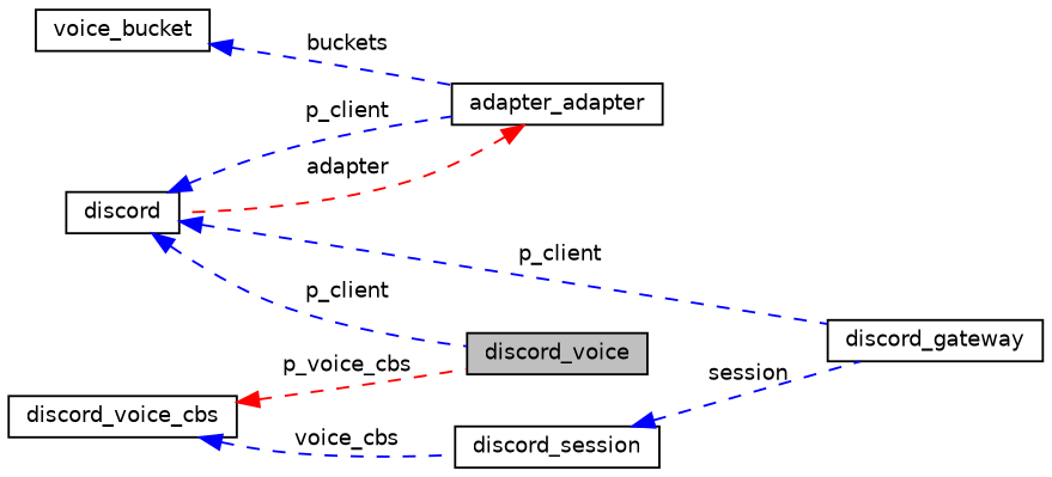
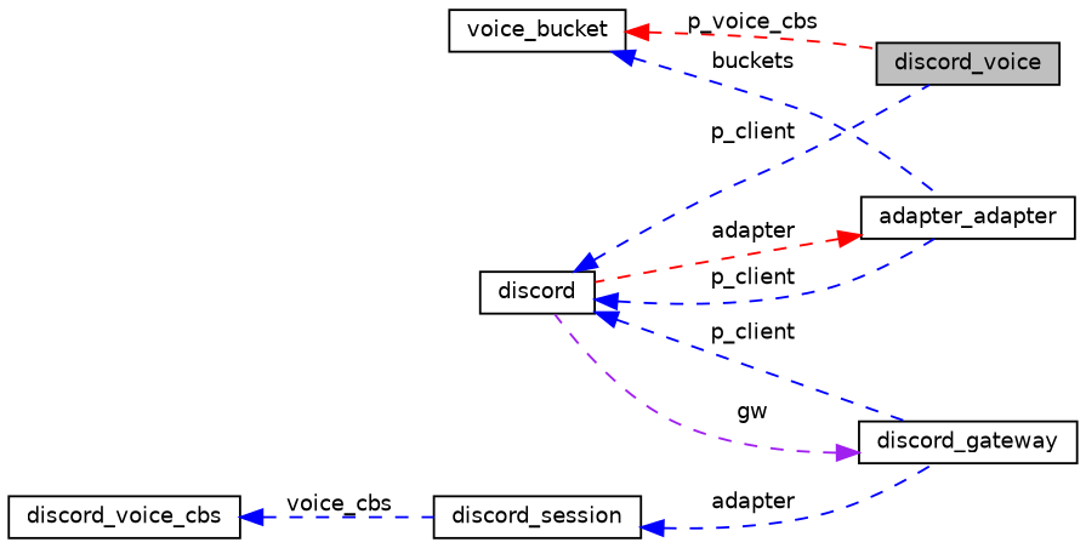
  digraph {
    rankdir=LR
    node [color=black fillcolor=white fontname=Helvetica fontsize=10 shape=record style=filled]
    edge [color=blue dir=back fontname=Helvetica fontsize=10 labelfontname=Helvetica labelfontsize=10 style=dashed]
    n1 [fillcolor=grey75 fontcolor=black height=0.2 label=discord_voice width=0.4]
    n2 [height=0.2 label=discord width=0.4]
    n3 [height=0.2 label=adapter_adapter width=0.4]
    n4 [height=0.2 label=discord_gateway width=0.4]
    n5 [height=0.2 label=discord_voice_cbs width=0.4]
    n6 [height=0.2 label=discord_session width=0.4]
    n7 [height=0.2 label=voice_bucket width=0.4]
    n2 -> n1 [label=" p_client"]
    n2 -> n3 [label=" p_client"]
    n2 -> n4 [label=" p_client"]
    n3 -> n2 [color=red label=" adapter"]
-   n5 -> n1 [color=red label=" p_voice_cbs"]
+   n4 -> n2 [color=purple label=" gw"]
+   n7 -> n1 [color=red label=" p_voice_cbs"]
    n5 -> n6 [label=" voice_cbs"]
-   n6 -> n4 [label=" session"]
+   n6 -> n4 [label=" adapter"]
    n7 -> n3 [label=" buckets"]
  }
